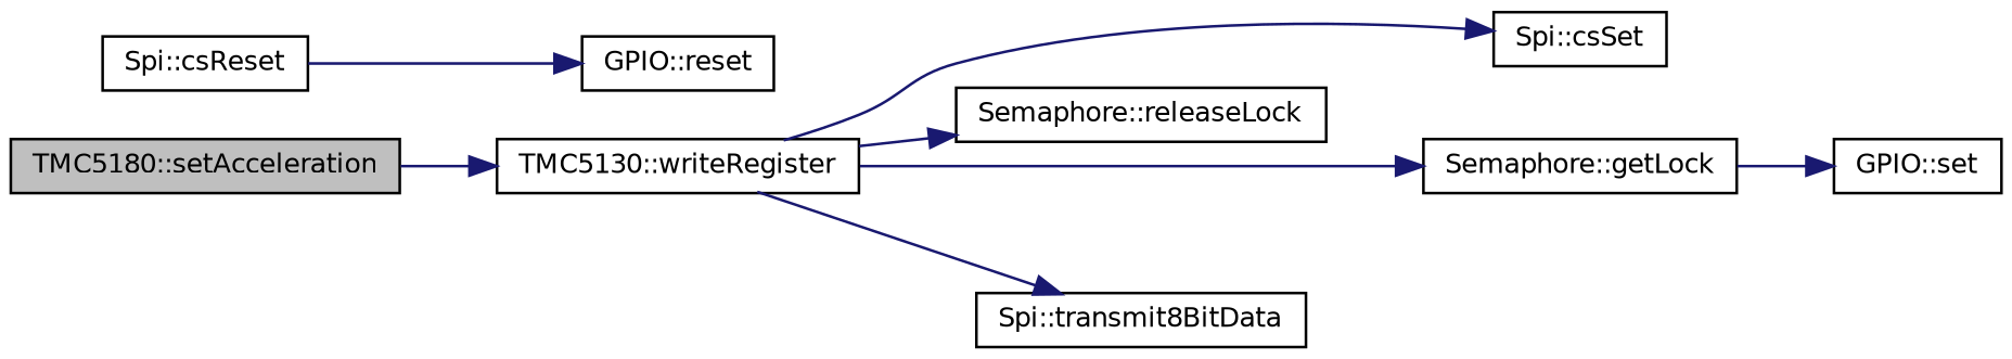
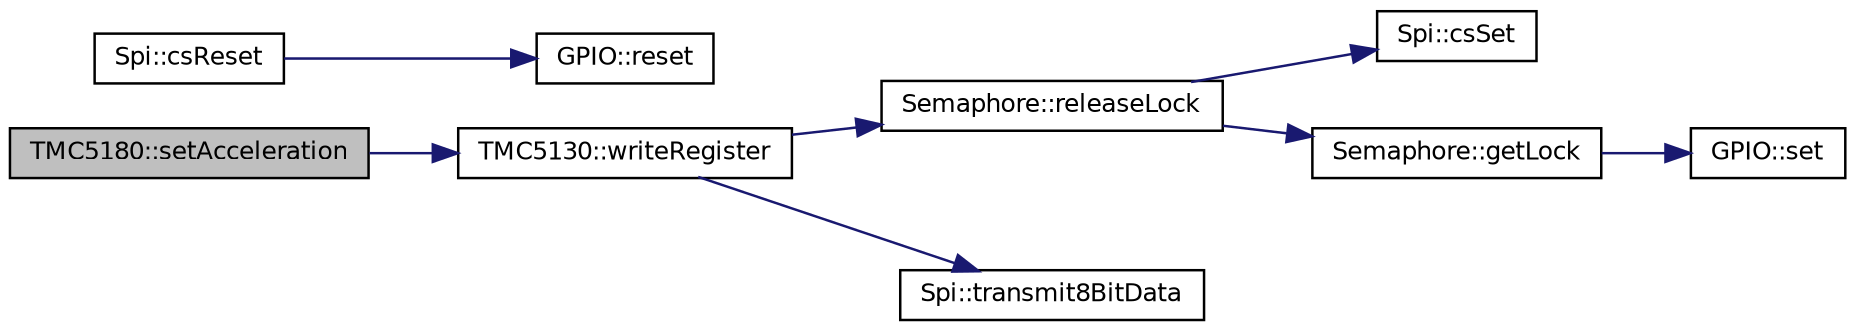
  digraph {
    rankdir=LR
    node [color=black fillcolor=white fontname=Helvetica fontsize=10 shape=record style=filled]
    edge [color=midnightblue fontname=Helvetica fontsize=10 labelfontname=Helvetica labelfontsize=10 style=solid]
    n1 [fillcolor=grey75 fontcolor=black height=0.2 label="TMC5180::setAcceleration" width=0.4]
    n2 [height=0.2 label="TMC5130::writeRegister" width=0.4]
    n3 [height=0.2 label="Spi::csSet" width=0.4]
    n4 [height=0.2 label="Semaphore::getLock" width=0.4]
    n5 [height=0.2 label="Semaphore::releaseLock" width=0.4]
    n6 [height=0.2 label="Spi::transmit8BitData" width=0.4]
    n7 [height=0.2 label="Spi::csReset" width=0.4]
    n8 [height=0.2 label="GPIO::reset" width=0.4]
    n9 [height=0.2 label="GPIO::set" width=0.4]
    n1 -> n2
-   n2 -> n3
-   n2 -> n4
+   n5 -> n3
+   n5 -> n4
    n2 -> n5
    n2 -> n6
    n4 -> n9
    n7 -> n8
  }
